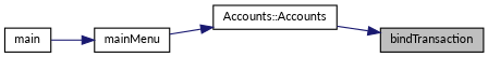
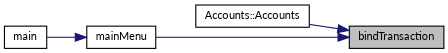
  digraph {
    fontname=Lato
    rankdir=RL
    node [color=black fillcolor=white fontname=Lato fontsize=10 shape=record style=filled]
    edge [color=midnightblue dir=back fontname=Lato fontsize=10 labelfontname=Helvetica labelfontsize=10 style=solid]
    n1 [fillcolor=grey75 fontcolor=black height=0.2 label=bindTransaction width=0.4]
    n2 [height=0.2 label="Accounts::Accounts" width=0.4]
    n3 [height=0.2 label=mainMenu width=0.4]
    n4 [height=0.2 label=main width=0.4]
    n1 -> n2
-   n2 -> n3
+   n1 -> n3
    n3 -> n4
  }
